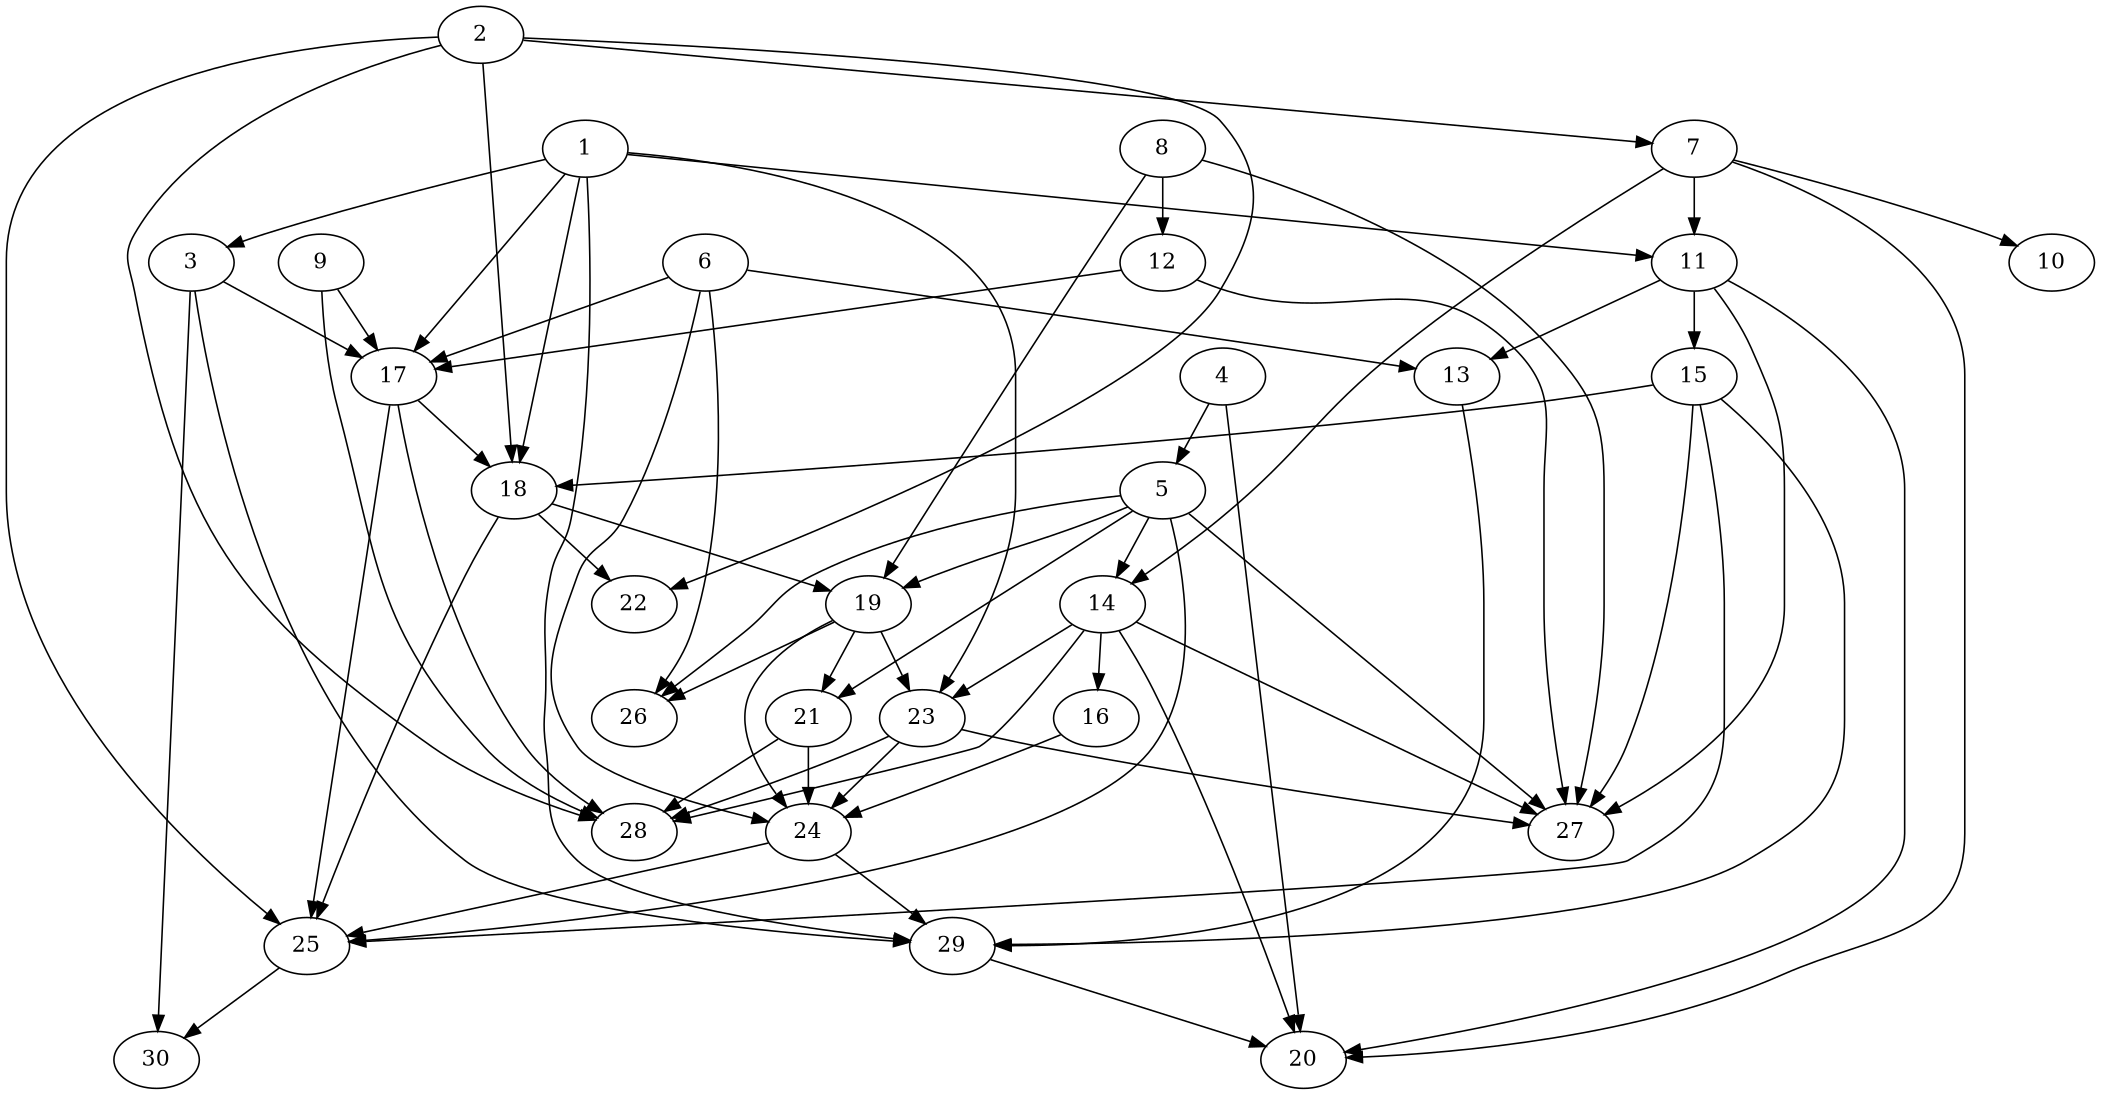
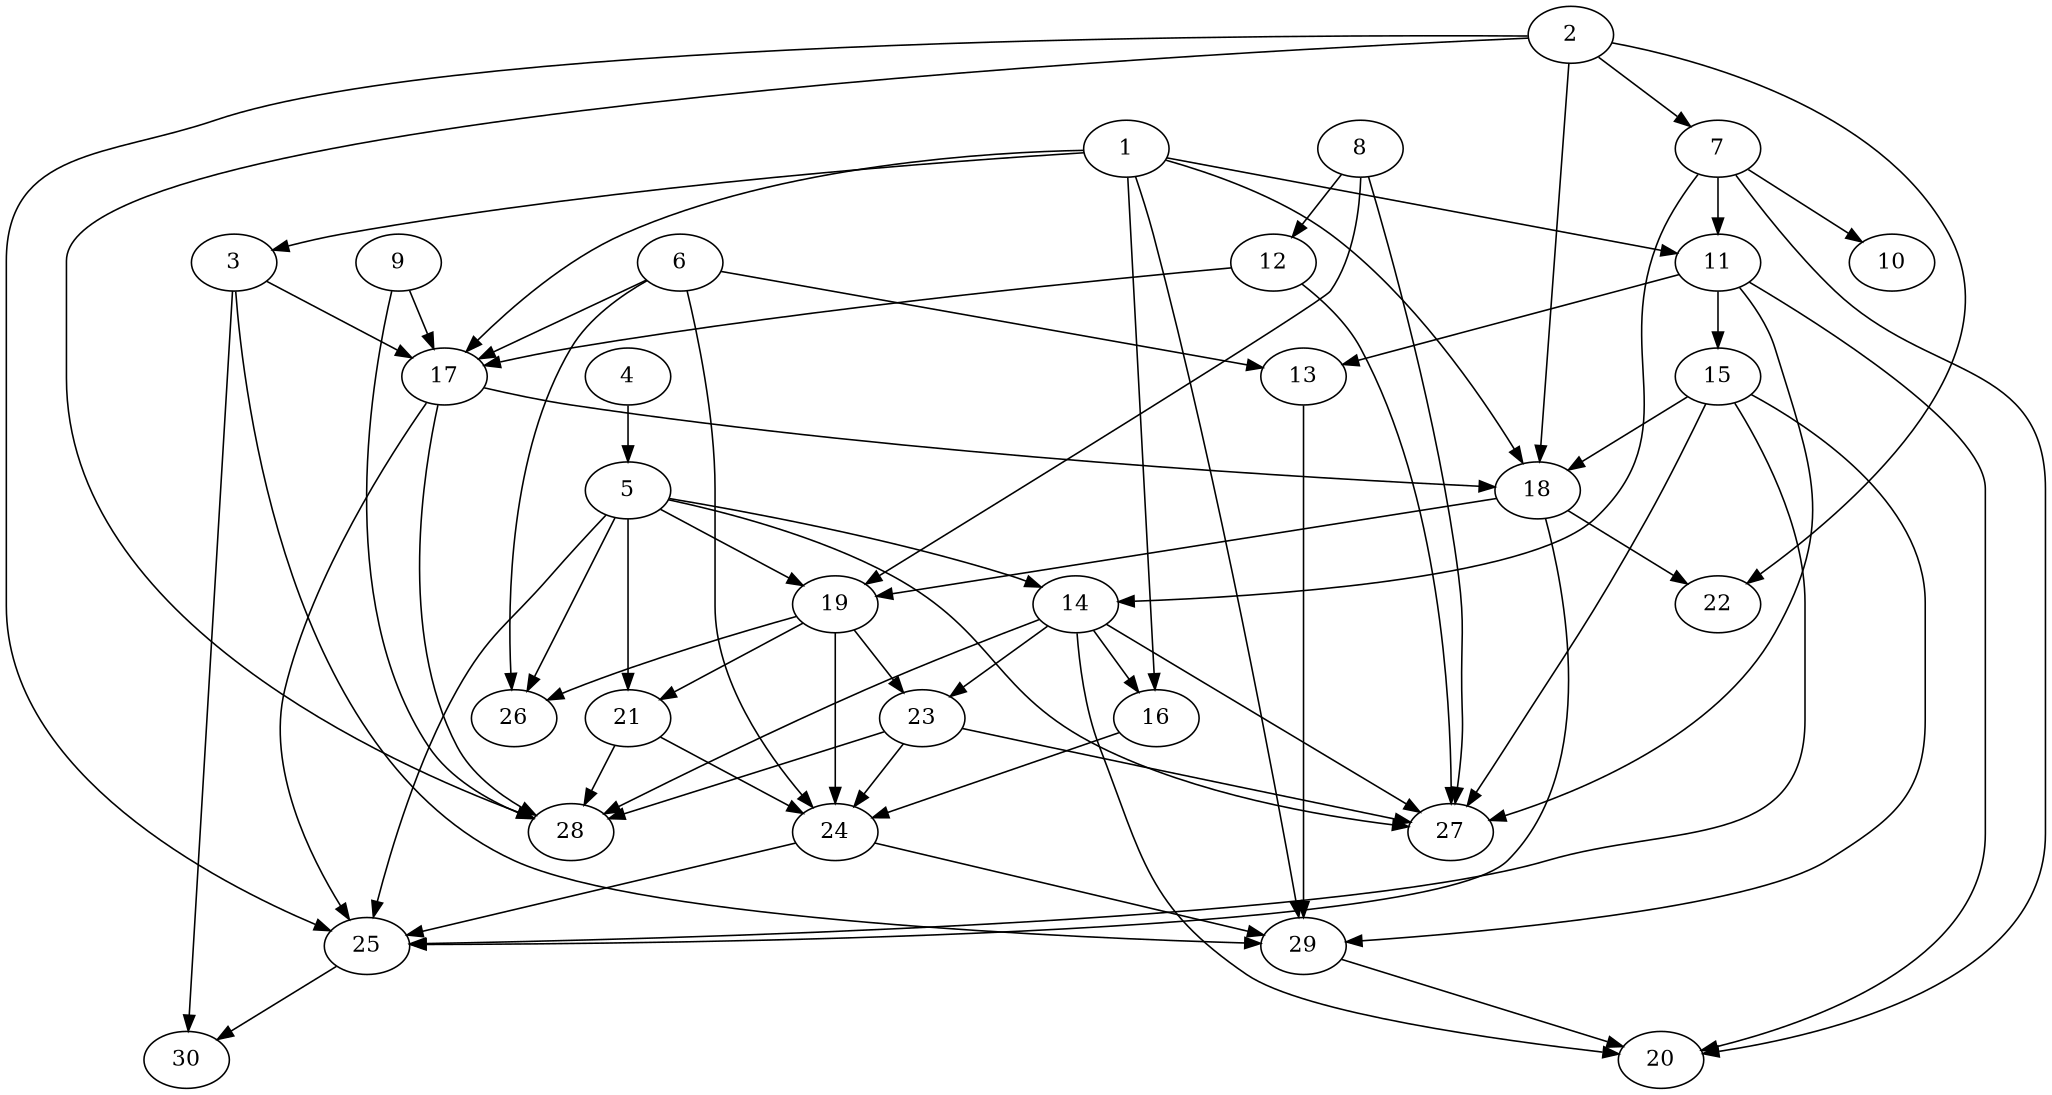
  digraph {
    node [Processor=2 Start=0 Weight=79]
    edge [Weight=4]
    1 [Processor=0 Weight=184]
    3 [Processor=0 Start=184 Weight=237]
    11 [Processor=3 Start=342 Weight=184]
    16 [Processor=1 Start=552 Weight=105]
    17 [Processor=0 Start=421 Weight=184]
    18 [Processor=0 Start=605 Weight=131]
    29 [Start=1352 Weight=237]
    30 [Processor=0 Start=1578 Weight=237]
    20 [Start=588 Weight=131]
    27 [Start=931 Weight=158]
    13 [Processor=3 Start=526 Weight=131]
    15 [Start=535 Weight=53]
    24 [Processor=0 Start=1078 Weight=263]
    25 [Processor=0 Start=1341 Weight=237]
    28 [Start=1089 Weight=263]
    22 [Start=746]
    19 [Processor=0 Start=736]
    21 [Processor=0 Start=815 Weight=263]
    26 [Start=878 Weight=53]
    23 [Start=825 Weight=53]
    2 [Processor=1]
    7 [Processor=3 Start=210 Weight=53]
    10 [Processor=1 Start=342 Weight=105]
    14 [Processor=1 Start=447 Weight=105]
    4
    5 [Processor=1 Start=237 Weight=105]
    6 [Processor=3 Weight=210]
    8 [Processor=1 Start=79 Weight=158]
    12 [Processor=3 Start=263]
    9 [Start=79 Weight=158]
    1 -> 3 [Weight=5]
    1 -> 11 [Weight=9]
-   1 -> 23 [Weight=3]
+   1 -> 16 [Weight=3]
    1 -> 17 [Weight=10]
    1 -> 18 [Weight=10]
    1 -> 29
    3 -> 17
    3 -> 29 [Weight=7]
    3 -> 30 [Weight=5]
    11 -> 20 [Weight=10]
    11 -> 27 [Weight=10]
    11 -> 13 [Weight=3]
    11 -> 15 [Weight=9]
    16 -> 24 [Weight=3]
    17 -> 18
    17 -> 25 [Weight=10]
    17 -> 28 [Weight=10]
    18 -> 25 [Weight=3]
    18 -> 22 [Weight=10]
    18 -> 19 [Weight=9]
    29 -> 20 [Weight=3]
    13 -> 29 [Weight=5]
    15 -> 18 [Weight=7]
    15 -> 29 [Weight=5]
    15 -> 27 [Weight=6]
    15 -> 25 [Weight=6]
    24 -> 29 [Weight=6]
    24 -> 25
    25 -> 30 [Weight=6]
    19 -> 24 [Weight=8]
    19 -> 21
    19 -> 26 [Weight=2]
    19 -> 23 [Weight=8]
    21 -> 24 [Weight=8]
    21 -> 28 [Weight=3]
    23 -> 27 [Weight=8]
    23 -> 24 [Weight=5]
    23 -> 28 [Weight=9]
    2 -> 18 [Weight=2]
    2 -> 25 [Weight=6]
    2 -> 28 [Weight=6]
    2 -> 22 [Weight=8]
    2 -> 7 [Weight=2]
    7 -> 11 [Weight=9]
    7 -> 20
    7 -> 10 [Weight=3]
    7 -> 14 [Weight=9]
    14 -> 16 [Weight=2]
    14 -> 20 [Weight=9]
    14 -> 27
    14 -> 28 [Weight=10]
    14 -> 23
-   4 -> 20 [Weight=7]
    4 -> 5
    5 -> 27 [Weight=8]
    5 -> 25 [Weight=7]
    5 -> 19 [Weight=6]
    5 -> 21 [Weight=8]
    5 -> 26
    5 -> 14 [Weight=10]
    6 -> 17 [Weight=2]
    6 -> 13
    6 -> 24 [Weight=5]
    6 -> 26
    8 -> 27 [Weight=2]
    8 -> 19 [Weight=10]
    8 -> 12 [Weight=7]
    12 -> 17 [Weight=10]
    12 -> 27 [Weight=6]
    9 -> 17 [Weight=9]
    9 -> 28
  }
